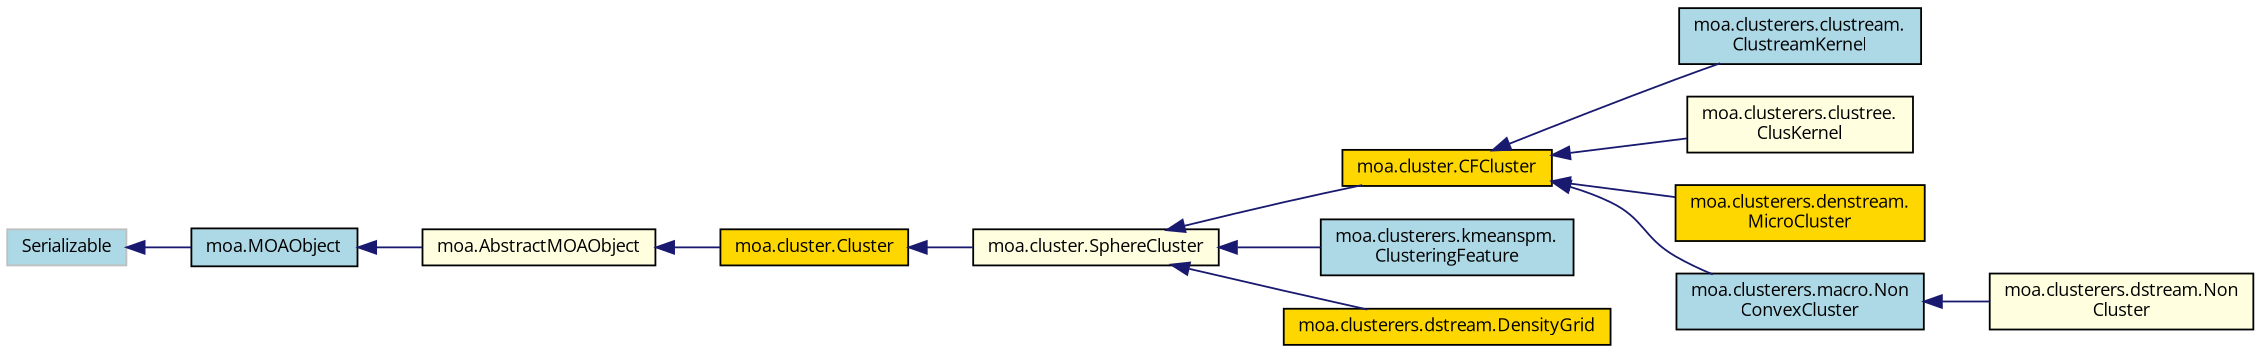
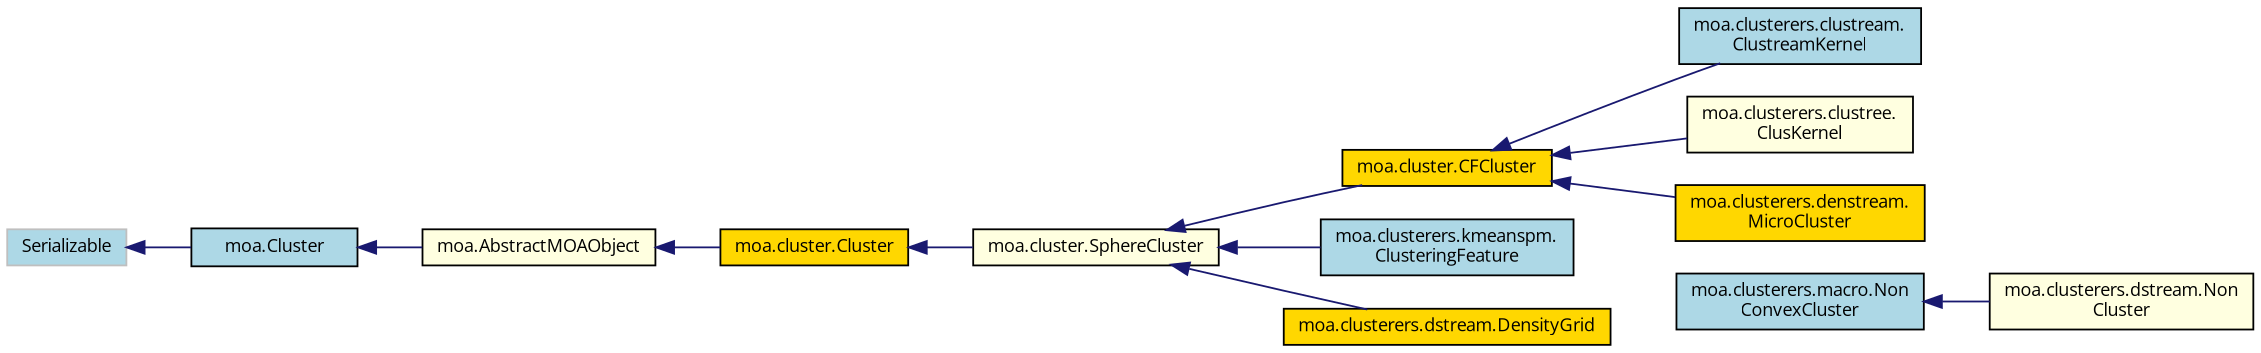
  digraph {
    fontname="Open Sans"
    rankdir=LR
    node [color=black fillcolor=lightblue fontname="Open Sans" fontsize=10 shape=record style=filled]
    edge [color=midnightblue dir=back fontname="Open Sans" fontsize=10 labelfontname=Helvetica labelfontsize=10 style=solid]
    n1 [fillcolor=gold fontcolor=black height=0.2 label="moa.cluster.Cluster" width=0.4]
    n2 [fillcolor=lightyellow height=0.2 label="moa.cluster.SphereCluster" width=0.4]
    n3 [fillcolor=gold height=0.2 label="moa.cluster.CFCluster" width=0.4]
    n4 [height=0.2 label="moa.clusterers.kmeanspm.\lClusteringFeature" width=0.4]
    n5 [fillcolor=gold height=0.2 label="moa.clusterers.dstream.DensityGrid" width=0.4]
    n6 [fillcolor=lightyellow height=0.2 label="moa.AbstractMOAObject" width=0.4]
-   n7 [height=0.2 label="moa.MOAObject" width=0.4]
+   n7 [height=0.2 label="moa.Cluster" width=0.4]
    n8 [color=grey75 height=0.2 label=Serializable width=0.4]
    n9 [height=0.2 label="moa.clusterers.clustream.\lClustreamKernel" width=0.4]
    n10 [fillcolor=lightyellow height=0.2 label="moa.clusterers.clustree.\lClusKernel" width=0.4]
    n11 [fillcolor=gold height=0.2 label="moa.clusterers.denstream.\lMicroCluster" width=0.4]
    n12 [height=0.2 label="moa.clusterers.macro.Non\lConvexCluster" width=0.4]
    n13 [fillcolor=lightyellow height=0.2 label="moa.clusterers.dstream.Non\lCluster" width=0.4]
    n1 -> n2
    n2 -> n3
    n2 -> n4
    n2 -> n5
    n3 -> n9
    n3 -> n10
    n3 -> n11
-   n3 -> n12
    n6 -> n1
    n7 -> n6
    n8 -> n7
    n12 -> n13
  }
